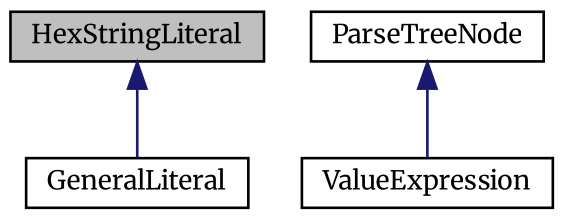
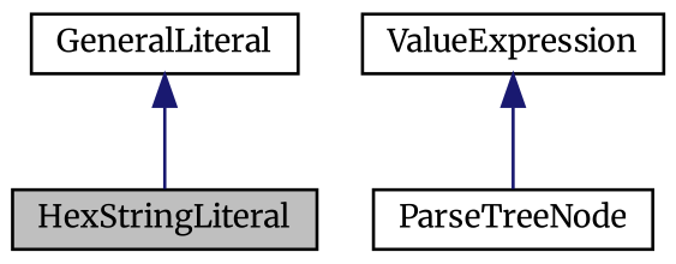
  digraph {
    fontname=Merriweather
    node [color=black fillcolor=white fontname=Merriweather fontsize=10 shape=record style=filled]
    edge [color=midnightblue dir=back fontname=Merriweather fontsize=10 labelfontname=Helvetica labelfontsize=10 style=solid]
    n1 [fillcolor=grey75 fontcolor=black height=0.2 label=HexStringLiteral width=0.4]
    n2 [height=0.2 label=GeneralLiteral width=0.4]
    n3 [height=0.2 label=ValueExpression width=0.4]
    n4 [height=0.2 label=ParseTreeNode width=0.4]
-   n1 -> n2
-   n4 -> n3
+   n2 -> n1
+   n3 -> n4
  }
